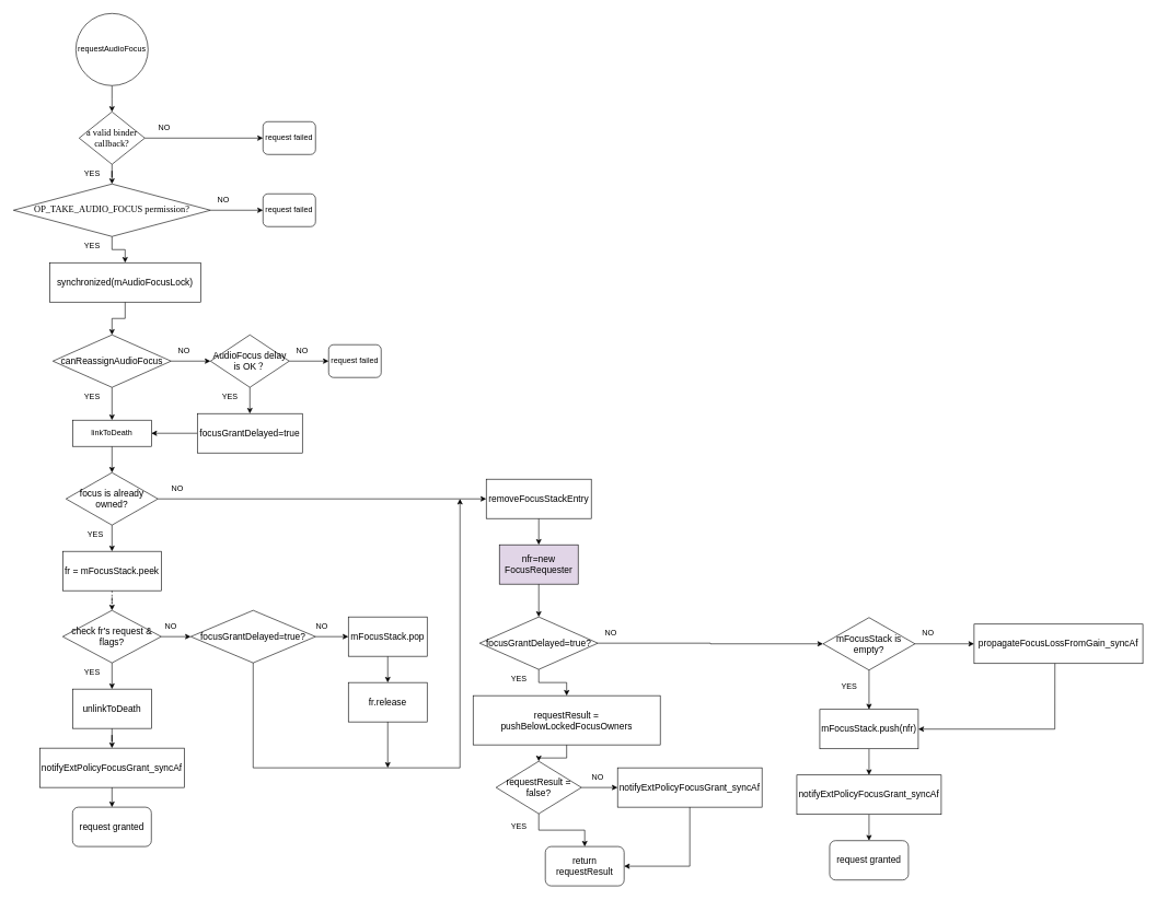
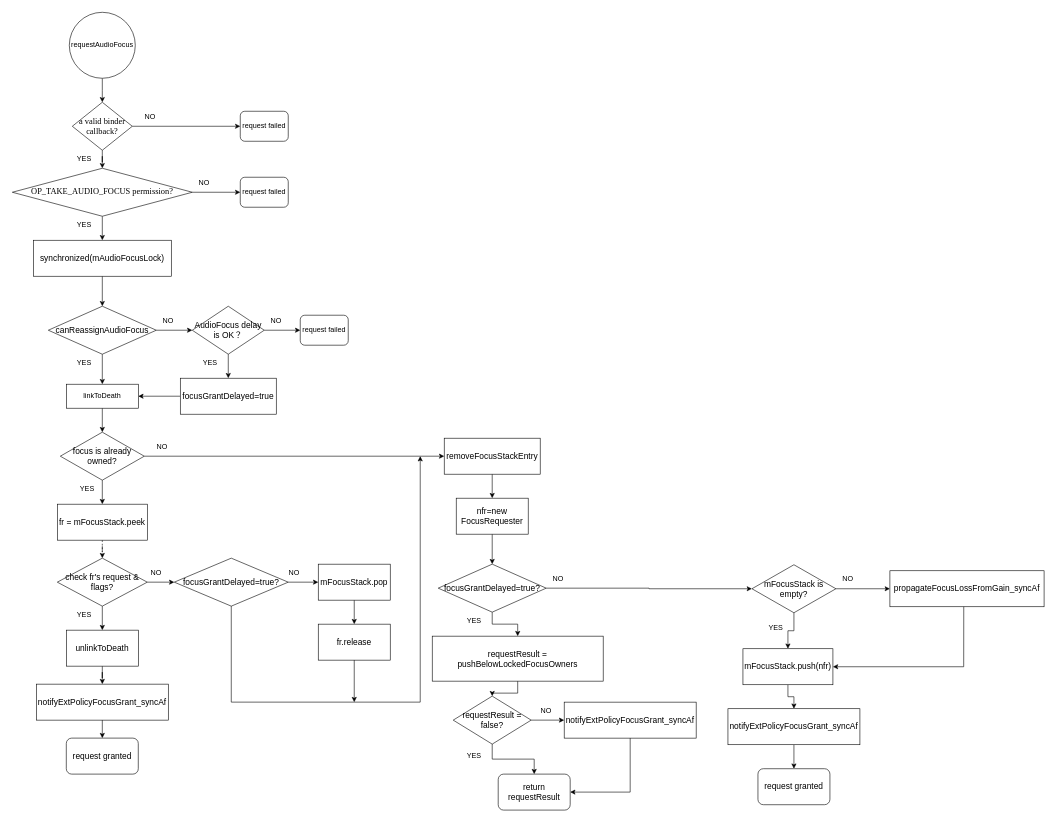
  <mxCell id="0" />
  <mxCell id="1" parent="0" />
  <mxCell id="2" value="" style="edgeStyle=orthogonalEdgeStyle;rounded=0;orthogonalLoop=1;jettySize=auto;html=1;" edge="1" parent="1" source="3"><mxGeometry relative="1" as="geometry"><mxPoint x="170" y="170" as="targetPoint" /></mxGeometry></mxCell>
  <mxCell id="3" value="requestAudioFocus" style="ellipse;whiteSpace=wrap;html=1;aspect=fixed;" vertex="1" parent="1"><mxGeometry x="115" y="20" width="110" height="110" as="geometry" /></mxCell>
  <mxCell id="4" value="" style="edgeStyle=orthogonalEdgeStyle;rounded=0;orthogonalLoop=1;jettySize=auto;html=1;" edge="1" parent="1" source="6" target="7"><mxGeometry relative="1" as="geometry" /></mxCell>
  <mxCell id="5" value="" style="edgeStyle=orthogonalEdgeStyle;rounded=0;orthogonalLoop=1;jettySize=auto;html=1;" edge="1" parent="1" source="6" target="10"><mxGeometry relative="1" as="geometry" /></mxCell>
  <mxCell id="6" value="&lt;span style=&quot;font-size: 10.5pt ; font-family: &amp;#34;ms mincho&amp;#34;&quot;&gt;&lt;font face=&quot;Century Gothic&quot;&gt;a valid binder callback&lt;/font&gt;&lt;/span&gt;&lt;span style=&quot;font-family: &amp;#34;century gothic&amp;#34; ; font-size: 10.5pt&quot;&gt;?&lt;/span&gt;" style="rhombus;whiteSpace=wrap;html=1;" vertex="1" parent="1"><mxGeometry x="120" y="170" width="100" height="80" as="geometry" /></mxCell>
  <mxCell id="7" value="request failed" style="rounded=1;whiteSpace=wrap;html=1;" vertex="1" parent="1"><mxGeometry x="400" y="185" width="80" height="50" as="geometry" /></mxCell>
  <mxCell id="8" value="NO" style="text;html=1;strokeColor=none;fillColor=none;align=center;verticalAlign=middle;whiteSpace=wrap;rounded=0;" vertex="1" parent="1"><mxGeometry x="220" y="180" width="60" height="30" as="geometry" /></mxCell>
  <mxCell id="9" value="" style="edgeStyle=orthogonalEdgeStyle;rounded=0;orthogonalLoop=1;jettySize=auto;html=1;" edge="1" parent="1" source="10" target="16"><mxGeometry relative="1" as="geometry" /></mxCell>
  <mxCell id="10" value="&lt;span style=&quot;font-size: 10.5pt ; text-align: left ; font-family: &amp;#34;ms mincho&amp;#34;&quot;&gt;&lt;font face=&quot;Century Gothic&quot;&gt;OP_TAKE_AUDIO_FOCUS&lt;/font&gt;&lt;/span&gt;&lt;span style=&quot;font-family: &amp;#34;century gothic&amp;#34; ; font-size: 10.5pt ; text-align: left&quot;&gt;&amp;nbsp;permission?&lt;/span&gt;" style="rhombus;whiteSpace=wrap;html=1;" vertex="1" parent="1"><mxGeometry x="20" y="280" width="300" height="80" as="geometry" /></mxCell>
  <mxCell id="11" value="YES" style="text;html=1;strokeColor=none;fillColor=none;align=center;verticalAlign=middle;whiteSpace=wrap;rounded=0;" vertex="1" parent="1"><mxGeometry x="110" y="250" width="60" height="30" as="geometry" /></mxCell>
  <mxCell id="12" value="request failed" style="rounded=1;whiteSpace=wrap;html=1;" vertex="1" parent="1"><mxGeometry x="400" y="295" width="80" height="50" as="geometry" /></mxCell>
  <mxCell id="13" value="" style="endArrow=classic;html=1;rounded=0;exitX=1;exitY=0.5;exitDx=0;exitDy=0;entryX=0;entryY=0.5;entryDx=0;entryDy=0;" edge="1" parent="1" source="10" target="12"><mxGeometry width="50" height="50" relative="1" as="geometry"><mxPoint x="230" y="470" as="sourcePoint" /><mxPoint x="280" y="420" as="targetPoint" /></mxGeometry></mxCell>
  <mxCell id="14" value="NO" style="text;html=1;strokeColor=none;fillColor=none;align=center;verticalAlign=middle;whiteSpace=wrap;rounded=0;" vertex="1" parent="1"><mxGeometry x="310" y="290" width="60" height="30" as="geometry" /></mxCell>
  <mxCell id="15" value="" style="edgeStyle=orthogonalEdgeStyle;rounded=0;orthogonalLoop=1;jettySize=auto;html=1;" edge="1" parent="1" source="16" target="20"><mxGeometry relative="1" as="geometry" /></mxCell>
- <mxCell id="16" value="&lt;span style=&quot;font-size: 14px&quot;&gt;synchronized(mAudioFocusLock)&lt;/span&gt;" style="whiteSpace=wrap;html=1;" vertex="1" parent="1"><mxGeometry x="75" y="400" width="230" height="60" as="geometry" /></mxCell>
+ <mxCell id="16" value="&lt;span style=&quot;font-size: 14px&quot;&gt;synchronized(mAudioFocusLock)&lt;/span&gt;" style="whiteSpace=wrap;html=1;" vertex="1" parent="1"><mxGeometry x="55" y="400" width="230" height="60" as="geometry" /></mxCell>
  <mxCell id="17" value="YES" style="text;html=1;strokeColor=none;fillColor=none;align=center;verticalAlign=middle;whiteSpace=wrap;rounded=0;" vertex="1" parent="1"><mxGeometry x="110" y="360" width="60" height="30" as="geometry" /></mxCell>
  <mxCell id="18" value="" style="edgeStyle=orthogonalEdgeStyle;rounded=0;orthogonalLoop=1;jettySize=auto;html=1;" edge="1" parent="1" source="20" target="22"><mxGeometry relative="1" as="geometry" /></mxCell>
  <mxCell id="19" value="" style="edgeStyle=orthogonalEdgeStyle;rounded=0;orthogonalLoop=1;jettySize=auto;html=1;" edge="1" parent="1" source="20" target="25"><mxGeometry relative="1" as="geometry" /></mxCell>
  <mxCell id="20" value="&lt;span style=&quot;font-size: 14px&quot;&gt;canReassignAudioFocus&lt;/span&gt;" style="rhombus;whiteSpace=wrap;html=1;" vertex="1" parent="1"><mxGeometry x="80" y="510" width="180" height="80" as="geometry" /></mxCell>
  <mxCell id="21" value="" style="edgeStyle=orthogonalEdgeStyle;rounded=0;orthogonalLoop=1;jettySize=auto;html=1;" edge="1" parent="1" source="22" target="46"><mxGeometry relative="1" as="geometry" /></mxCell>
  <mxCell id="22" value="&lt;span style=&quot;font-size: 14px&quot;&gt;AudioFocus delay is OK？&lt;/span&gt;" style="rhombus;whiteSpace=wrap;html=1;" vertex="1" parent="1"><mxGeometry x="320" y="510" width="120" height="80" as="geometry" /></mxCell>
  <mxCell id="23" value="NO" style="text;html=1;strokeColor=none;fillColor=none;align=center;verticalAlign=middle;whiteSpace=wrap;rounded=0;" vertex="1" parent="1"><mxGeometry x="250" y="520" width="60" height="30" as="geometry" /></mxCell>
  <mxCell id="24" value="" style="edgeStyle=orthogonalEdgeStyle;rounded=0;orthogonalLoop=1;jettySize=auto;html=1;" edge="1" parent="1" source="25" target="29"><mxGeometry relative="1" as="geometry" /></mxCell>
  <mxCell id="25" value="linkToDeath" style="whiteSpace=wrap;html=1;" vertex="1" parent="1"><mxGeometry x="110" y="640" width="120" height="40" as="geometry" /></mxCell>
  <mxCell id="26" value="YES" style="text;html=1;strokeColor=none;fillColor=none;align=center;verticalAlign=middle;whiteSpace=wrap;rounded=0;" vertex="1" parent="1"><mxGeometry x="110" y="590" width="60" height="30" as="geometry" /></mxCell>
  <mxCell id="27" value="" style="edgeStyle=orthogonalEdgeStyle;rounded=0;orthogonalLoop=1;jettySize=auto;html=1;" edge="1" parent="1" source="29" target="31"><mxGeometry relative="1" as="geometry" /></mxCell>
  <mxCell id="28" value="" style="edgeStyle=orthogonalEdgeStyle;rounded=0;orthogonalLoop=1;jettySize=auto;html=1;" edge="1" parent="1" source="29" target="49"><mxGeometry relative="1" as="geometry" /></mxCell>
  <mxCell id="29" value="&lt;span style=&quot;font-size: 14px&quot;&gt;focus is already owned?&lt;/span&gt;" style="rhombus;whiteSpace=wrap;html=1;" vertex="1" parent="1"><mxGeometry x="100" y="720" width="140" height="80" as="geometry" /></mxCell>
  <mxCell id="30" value="" style="edgeStyle=orthogonalEdgeStyle;rounded=0;orthogonalLoop=1;jettySize=auto;html=1;dashed=1;" edge="1" parent="1" source="31" target="35"><mxGeometry relative="1" as="geometry" /></mxCell>
  <mxCell id="31" value="&lt;span style=&quot;font-size: 14px&quot;&gt;fr = mFocusStack.peek&lt;/span&gt;" style="whiteSpace=wrap;html=1;" vertex="1" parent="1"><mxGeometry x="95" y="840" width="150" height="60" as="geometry" /></mxCell>
  <mxCell id="32" value="YES" style="text;html=1;strokeColor=none;fillColor=none;align=center;verticalAlign=middle;whiteSpace=wrap;rounded=0;" vertex="1" parent="1"><mxGeometry x="115" y="800" width="60" height="30" as="geometry" /></mxCell>
  <mxCell id="33" value="" style="edgeStyle=orthogonalEdgeStyle;rounded=0;orthogonalLoop=1;jettySize=auto;html=1;" edge="1" parent="1" source="35" target="37"><mxGeometry relative="1" as="geometry" /></mxCell>
  <mxCell id="34" value="" style="edgeStyle=orthogonalEdgeStyle;rounded=0;orthogonalLoop=1;jettySize=auto;html=1;" edge="1" parent="1" source="35" target="81"><mxGeometry relative="1" as="geometry" /></mxCell>
  <mxCell id="35" value="&lt;span style=&quot;font-size: 14px&quot;&gt;check fr's request &amp;amp; flags?&lt;/span&gt;" style="rhombus;whiteSpace=wrap;html=1;" vertex="1" parent="1"><mxGeometry x="95" y="930" width="150" height="80" as="geometry" /></mxCell>
  <mxCell id="36" value="" style="edgeStyle=orthogonalEdgeStyle;rounded=0;orthogonalLoop=1;jettySize=auto;html=1;" edge="1" parent="1" source="37" target="39"><mxGeometry relative="1" as="geometry" /></mxCell>
  <mxCell id="37" value="&lt;span style=&quot;font-size: 14px&quot;&gt;unlinkToDeath&lt;/span&gt;" style="whiteSpace=wrap;html=1;" vertex="1" parent="1"><mxGeometry x="110" y="1050" width="120" height="60" as="geometry" /></mxCell>
  <mxCell id="38" value="YES" style="text;html=1;strokeColor=none;fillColor=none;align=center;verticalAlign=middle;whiteSpace=wrap;rounded=0;" vertex="1" parent="1"><mxGeometry x="110" y="1010" width="60" height="30" as="geometry" /></mxCell>
  <mxCell id="39" value="&lt;span style=&quot;font-size: 14px&quot;&gt;notifyExtPolicyFocusGrant_syncAf&lt;/span&gt;" style="whiteSpace=wrap;html=1;" vertex="1" parent="1"><mxGeometry x="60" y="1140" width="220" height="60" as="geometry" /></mxCell>
  <mxCell id="40" value="&lt;span style=&quot;font-size: 14px&quot;&gt;request granted&lt;/span&gt;" style="rounded=1;whiteSpace=wrap;html=1;" vertex="1" parent="1"><mxGeometry x="110" y="1230" width="120" height="60" as="geometry" /></mxCell>
  <mxCell id="41" value="" style="endArrow=classic;html=1;rounded=0;exitX=0.5;exitY=1;exitDx=0;exitDy=0;" edge="1" parent="1" source="39" target="40"><mxGeometry width="50" height="50" relative="1" as="geometry"><mxPoint x="230" y="1150" as="sourcePoint" /><mxPoint x="280" y="1100" as="targetPoint" /></mxGeometry></mxCell>
  <mxCell id="42" value="request failed" style="rounded=1;whiteSpace=wrap;html=1;" vertex="1" parent="1"><mxGeometry x="500" y="525" width="80" height="50" as="geometry" /></mxCell>
  <mxCell id="43" value="" style="endArrow=classic;html=1;rounded=0;entryX=0;entryY=0.5;entryDx=0;entryDy=0;" edge="1" parent="1" target="42"><mxGeometry width="50" height="50" relative="1" as="geometry"><mxPoint x="440" y="550" as="sourcePoint" /><mxPoint x="550" y="520" as="targetPoint" /></mxGeometry></mxCell>
  <mxCell id="44" value="NO" style="text;html=1;strokeColor=none;fillColor=none;align=center;verticalAlign=middle;whiteSpace=wrap;rounded=0;" vertex="1" parent="1"><mxGeometry x="430" y="520" width="60" height="30" as="geometry" /></mxCell>
  <mxCell id="45" value="" style="edgeStyle=orthogonalEdgeStyle;rounded=0;orthogonalLoop=1;jettySize=auto;html=1;" edge="1" parent="1" source="46" target="25"><mxGeometry relative="1" as="geometry" /></mxCell>
  <mxCell id="46" value="&lt;span style=&quot;font-size: 14px&quot;&gt;focusGrantDelayed=true&lt;/span&gt;" style="whiteSpace=wrap;html=1;" vertex="1" parent="1"><mxGeometry x="300" y="630" width="160" height="60" as="geometry" /></mxCell>
  <mxCell id="47" value="YES" style="text;html=1;strokeColor=none;fillColor=none;align=center;verticalAlign=middle;whiteSpace=wrap;rounded=0;" vertex="1" parent="1"><mxGeometry x="320" y="590" width="60" height="30" as="geometry" /></mxCell>
  <mxCell id="48" value="" style="edgeStyle=orthogonalEdgeStyle;rounded=0;orthogonalLoop=1;jettySize=auto;html=1;" edge="1" parent="1" source="49" target="52"><mxGeometry relative="1" as="geometry" /></mxCell>
  <mxCell id="49" value="&lt;span style=&quot;font-size: 14px&quot;&gt;removeFocusStackEntry&lt;/span&gt;" style="whiteSpace=wrap;html=1;" vertex="1" parent="1"><mxGeometry x="740" y="730" width="160" height="60" as="geometry" /></mxCell>
  <mxCell id="50" value="NO" style="text;html=1;strokeColor=none;fillColor=none;align=center;verticalAlign=middle;whiteSpace=wrap;rounded=0;" vertex="1" parent="1"><mxGeometry x="240" y="730" width="60" height="30" as="geometry" /></mxCell>
  <mxCell id="51" value="" style="edgeStyle=orthogonalEdgeStyle;rounded=0;orthogonalLoop=1;jettySize=auto;html=1;" edge="1" parent="1" source="52" target="55"><mxGeometry relative="1" as="geometry" /></mxCell>
- <mxCell id="52" value="&lt;span style=&quot;font-size: 14px&quot;&gt;nfr=new FocusRequester&lt;/span&gt;" style="whiteSpace=wrap;html=1;fillColor=#e1d5e7;" vertex="1" parent="1"><mxGeometry x="760" y="830" width="120" height="60" as="geometry" /></mxCell>
+ <mxCell id="52" value="&lt;span style=&quot;font-size: 14px&quot;&gt;nfr=new FocusRequester&lt;/span&gt;" style="whiteSpace=wrap;html=1;" vertex="1" parent="1"><mxGeometry x="760" y="830" width="120" height="60" as="geometry" /></mxCell>
  <mxCell id="53" value="" style="edgeStyle=orthogonalEdgeStyle;rounded=0;orthogonalLoop=1;jettySize=auto;html=1;" edge="1" parent="1" source="55" target="58"><mxGeometry relative="1" as="geometry" /></mxCell>
  <mxCell id="54" value="" style="edgeStyle=orthogonalEdgeStyle;rounded=0;orthogonalLoop=1;jettySize=auto;html=1;" edge="1" parent="1" source="55" target="67"><mxGeometry relative="1" as="geometry" /></mxCell>
  <mxCell id="55" value="&lt;span style=&quot;font-size: 14px&quot;&gt;focusGrantDelayed=true?&lt;/span&gt;" style="rhombus;whiteSpace=wrap;html=1;" vertex="1" parent="1"><mxGeometry x="730" y="940" width="180" height="80" as="geometry" /></mxCell>
  <mxCell id="56" value="" style="edgeStyle=orthogonalEdgeStyle;rounded=0;orthogonalLoop=1;jettySize=auto;html=1;" edge="1" parent="1" source="58" target="61"><mxGeometry relative="1" as="geometry" /></mxCell>
  <mxCell id="57" value="" style="edgeStyle=orthogonalEdgeStyle;rounded=0;orthogonalLoop=1;jettySize=auto;html=1;" edge="1" parent="1" source="58" target="77"><mxGeometry relative="1" as="geometry" /></mxCell>
  <mxCell id="58" value="&lt;span style=&quot;font-size: 14px&quot;&gt;mFocusStack is empty?&lt;/span&gt;" style="rhombus;whiteSpace=wrap;html=1;" vertex="1" parent="1"><mxGeometry x="1253" y="941" width="140" height="80" as="geometry" /></mxCell>
  <mxCell id="59" value="NO" style="text;html=1;strokeColor=none;fillColor=none;align=center;verticalAlign=middle;whiteSpace=wrap;rounded=0;" vertex="1" parent="1"><mxGeometry x="900" y="950" width="60" height="30" as="geometry" /></mxCell>
  <mxCell id="60" value="" style="edgeStyle=orthogonalEdgeStyle;rounded=0;orthogonalLoop=1;jettySize=auto;html=1;" edge="1" parent="1" source="61" target="63"><mxGeometry relative="1" as="geometry" /></mxCell>
- <mxCell id="61" value="&lt;span style=&quot;font-size: 14px&quot;&gt;mFocusStack.push(nfr)&lt;/span&gt;" style="whiteSpace=wrap;html=1;" vertex="1" parent="1"><mxGeometry x="1248" y="1081" width="150" height="60" as="geometry" /></mxCell>
+ <mxCell id="61" value="&lt;span style=&quot;font-size: 14px&quot;&gt;mFocusStack.push(nfr)&lt;/span&gt;" style="whiteSpace=wrap;html=1;" vertex="1" parent="1"><mxGeometry x="1238" y="1081" width="150" height="60" as="geometry" /></mxCell>
  <mxCell id="62" value="" style="edgeStyle=orthogonalEdgeStyle;rounded=0;orthogonalLoop=1;jettySize=auto;html=1;" edge="1" parent="1" source="63" target="64"><mxGeometry relative="1" as="geometry" /></mxCell>
  <mxCell id="63" value="&lt;span style=&quot;font-size: 14px&quot;&gt;notifyExtPolicyFocusGrant_syncAf&lt;/span&gt;" style="whiteSpace=wrap;html=1;" vertex="1" parent="1"><mxGeometry x="1213" y="1181" width="220" height="60" as="geometry" /></mxCell>
  <mxCell id="64" value="&lt;span style=&quot;font-size: 14px&quot;&gt;request granted&lt;/span&gt;" style="rounded=1;whiteSpace=wrap;html=1;" vertex="1" parent="1"><mxGeometry x="1263" y="1281" width="120" height="60" as="geometry" /></mxCell>
  <mxCell id="65" value="YES" style="text;html=1;strokeColor=none;fillColor=none;align=center;verticalAlign=middle;whiteSpace=wrap;rounded=0;" vertex="1" parent="1"><mxGeometry x="1263" y="1031" width="60" height="30" as="geometry" /></mxCell>
  <mxCell id="66" value="" style="edgeStyle=orthogonalEdgeStyle;rounded=0;orthogonalLoop=1;jettySize=auto;html=1;" edge="1" parent="1" source="67" target="70"><mxGeometry relative="1" as="geometry" /></mxCell>
  <mxCell id="67" value="&lt;span style=&quot;font-size: 14px&quot;&gt;requestResult = pushBelowLockedFocusOwners&lt;/span&gt;" style="whiteSpace=wrap;html=1;" vertex="1" parent="1"><mxGeometry x="720" y="1060" width="285" height="75" as="geometry" /></mxCell>
  <mxCell id="68" value="" style="edgeStyle=orthogonalEdgeStyle;rounded=0;orthogonalLoop=1;jettySize=auto;html=1;" edge="1" parent="1" source="70" target="71"><mxGeometry relative="1" as="geometry" /></mxCell>
  <mxCell id="69" value="" style="edgeStyle=orthogonalEdgeStyle;rounded=0;orthogonalLoop=1;jettySize=auto;html=1;" edge="1" parent="1" source="70" target="74"><mxGeometry relative="1" as="geometry" /></mxCell>
  <mxCell id="70" value="&lt;span style=&quot;font-size: 14px&quot;&gt;requestResult = false?&lt;/span&gt;" style="rhombus;whiteSpace=wrap;html=1;" vertex="1" parent="1"><mxGeometry x="755" y="1160" width="130" height="80" as="geometry" /></mxCell>
  <mxCell id="71" value="&lt;span style=&quot;font-size: 14px&quot;&gt;return requestResult&lt;/span&gt;" style="rounded=1;whiteSpace=wrap;html=1;" vertex="1" parent="1"><mxGeometry x="830" y="1290" width="120" height="60" as="geometry" /></mxCell>
  <mxCell id="72" value="YES" style="text;html=1;strokeColor=none;fillColor=none;align=center;verticalAlign=middle;whiteSpace=wrap;rounded=0;" vertex="1" parent="1"><mxGeometry x="760" y="1020" width="60" height="30" as="geometry" /></mxCell>
  <mxCell id="73" value="YES" style="text;html=1;strokeColor=none;fillColor=none;align=center;verticalAlign=middle;whiteSpace=wrap;rounded=0;" vertex="1" parent="1"><mxGeometry x="760" y="1245" width="60" height="30" as="geometry" /></mxCell>
  <mxCell id="74" value="&lt;span style=&quot;font-size: 14px&quot;&gt;notifyExtPolicyFocusGrant_syncAf&lt;/span&gt;" style="whiteSpace=wrap;html=1;" vertex="1" parent="1"><mxGeometry x="940" y="1170" width="220" height="60" as="geometry" /></mxCell>
  <mxCell id="75" value="NO" style="text;html=1;strokeColor=none;fillColor=none;align=center;verticalAlign=middle;whiteSpace=wrap;rounded=0;" vertex="1" parent="1"><mxGeometry x="880" y="1170" width="60" height="30" as="geometry" /></mxCell>
  <mxCell id="76" value="" style="endArrow=classic;html=1;rounded=0;exitX=0.5;exitY=1;exitDx=0;exitDy=0;entryX=1;entryY=0.5;entryDx=0;entryDy=0;" edge="1" parent="1" source="74" target="71"><mxGeometry width="50" height="50" relative="1" as="geometry"><mxPoint x="1260" y="1170" as="sourcePoint" /><mxPoint x="1310" y="1120" as="targetPoint" /><Array as="points"><mxPoint x="1050" y="1320" /></Array></mxGeometry></mxCell>
  <mxCell id="77" value="&lt;span style=&quot;font-size: 14px&quot;&gt;propagateFocusLossFromGain_syncAf&lt;/span&gt;" style="whiteSpace=wrap;html=1;" vertex="1" parent="1"><mxGeometry x="1483" y="951" width="257" height="60" as="geometry" /></mxCell>
  <mxCell id="78" value="" style="endArrow=classic;html=1;rounded=0;exitX=0.479;exitY=1;exitDx=0;exitDy=0;exitPerimeter=0;entryX=1;entryY=0.5;entryDx=0;entryDy=0;" edge="1" parent="1" source="77" target="61"><mxGeometry width="50" height="50" relative="1" as="geometry"><mxPoint x="1560" y="1170" as="sourcePoint" /><mxPoint x="1610" y="1120" as="targetPoint" /><Array as="points"><mxPoint x="1606" y="1111" /></Array></mxGeometry></mxCell>
  <mxCell id="79" value="NO" style="text;html=1;strokeColor=none;fillColor=none;align=center;verticalAlign=middle;whiteSpace=wrap;rounded=0;" vertex="1" parent="1"><mxGeometry x="1383" y="950" width="60" height="30" as="geometry" /></mxCell>
  <mxCell id="80" value="" style="edgeStyle=orthogonalEdgeStyle;rounded=0;orthogonalLoop=1;jettySize=auto;html=1;" edge="1" parent="1" source="81" target="84"><mxGeometry relative="1" as="geometry" /></mxCell>
  <mxCell id="81" value="&lt;span style=&quot;font-size: 14px&quot;&gt;focusGrantDelayed=true?&lt;/span&gt;" style="rhombus;whiteSpace=wrap;html=1;" vertex="1" parent="1"><mxGeometry x="290" y="930" width="190" height="80" as="geometry" /></mxCell>
  <mxCell id="82" value="NO" style="text;html=1;strokeColor=none;fillColor=none;align=center;verticalAlign=middle;whiteSpace=wrap;rounded=0;" vertex="1" parent="1"><mxGeometry x="230" y="940" width="60" height="30" as="geometry" /></mxCell>
  <mxCell id="83" value="" style="edgeStyle=orthogonalEdgeStyle;rounded=0;orthogonalLoop=1;jettySize=auto;html=1;" edge="1" parent="1" source="84" target="86"><mxGeometry relative="1" as="geometry" /></mxCell>
  <mxCell id="84" value="&lt;span style=&quot;font-size: 14px&quot;&gt;mFocusStack.pop&lt;/span&gt;" style="whiteSpace=wrap;html=1;" vertex="1" parent="1"><mxGeometry x="530" y="940" width="120" height="60" as="geometry" /></mxCell>
  <mxCell id="85" value="NO" style="text;html=1;strokeColor=none;fillColor=none;align=center;verticalAlign=middle;whiteSpace=wrap;rounded=0;" vertex="1" parent="1"><mxGeometry x="460" y="940" width="60" height="30" as="geometry" /></mxCell>
  <mxCell id="86" value="&lt;span style=&quot;font-size: 14px&quot;&gt;fr.release&lt;/span&gt;" style="whiteSpace=wrap;html=1;" vertex="1" parent="1"><mxGeometry x="530" y="1040" width="120" height="60" as="geometry" /></mxCell>
  <mxCell id="87" value="" style="endArrow=classic;html=1;rounded=0;exitX=0.5;exitY=1;exitDx=0;exitDy=0;" edge="1" parent="1" source="81"><mxGeometry width="50" height="50" relative="1" as="geometry"><mxPoint x="600" y="1010" as="sourcePoint" /><mxPoint x="700" y="760" as="targetPoint" /><Array as="points"><mxPoint x="385" y="1170" /><mxPoint x="700" y="1170" /></Array></mxGeometry></mxCell>
  <mxCell id="88" value="" style="endArrow=classic;html=1;rounded=0;exitX=0.5;exitY=1;exitDx=0;exitDy=0;" edge="1" parent="1" source="86"><mxGeometry width="50" height="50" relative="1" as="geometry"><mxPoint x="860" y="1010" as="sourcePoint" /><mxPoint x="590" y="1170" as="targetPoint" /></mxGeometry></mxCell>
